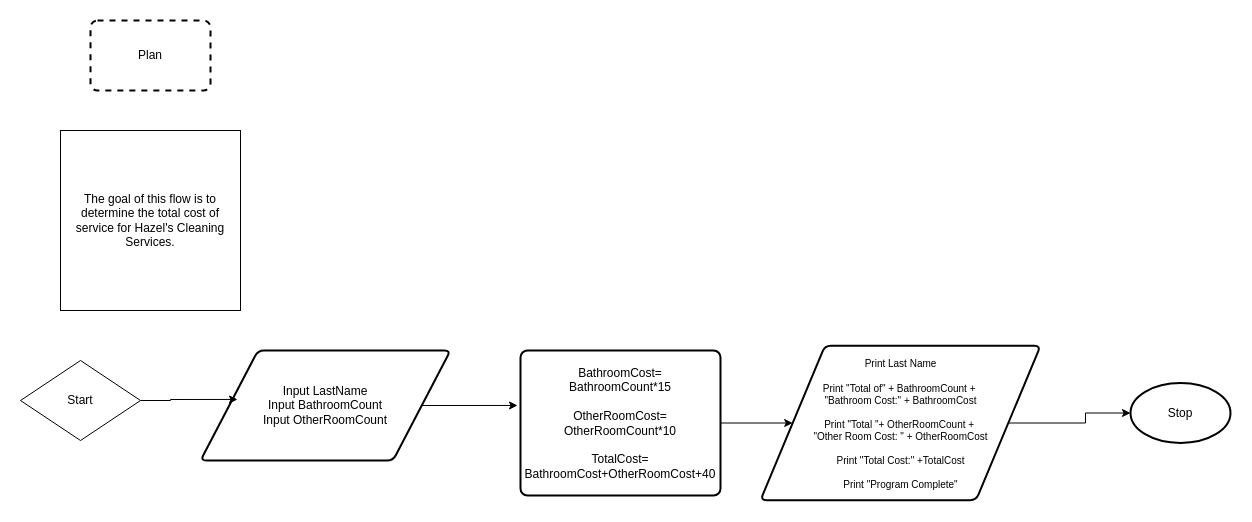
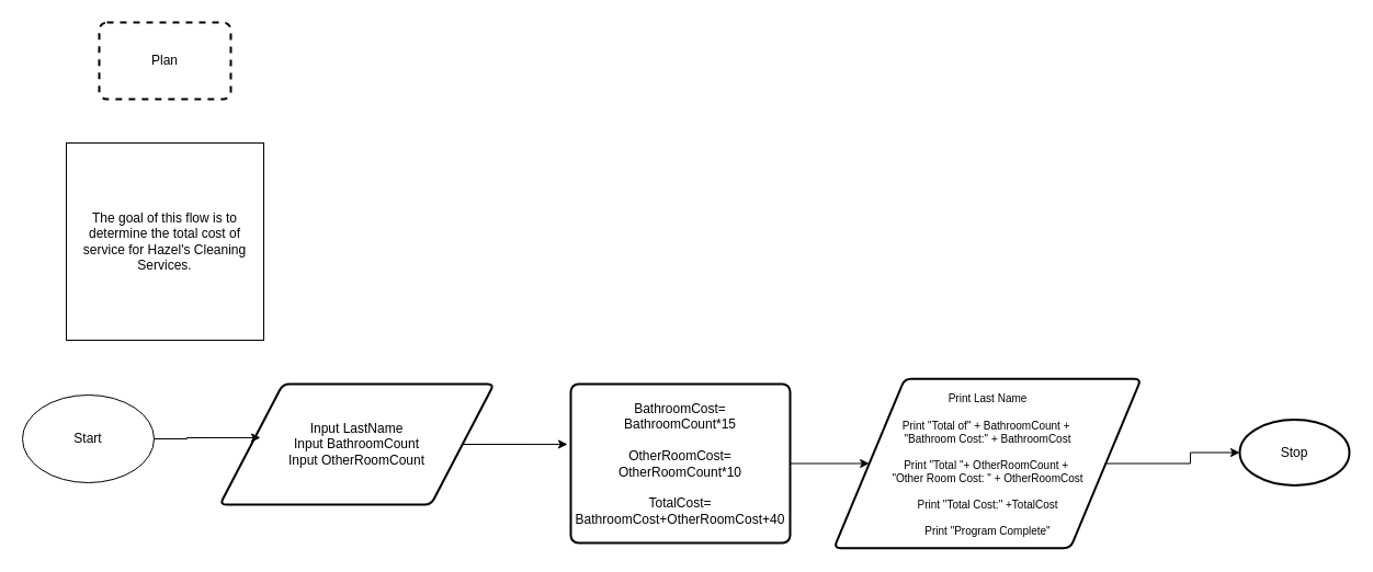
  <mxCell id="0" />
  <mxCell id="1" parent="0" />
- <mxCell id="2" value="Start" style="rhombus;whiteSpace=wrap;html=1;" parent="1" vertex="1"><mxGeometry x="20" y="360" width="120" height="80" as="geometry" /></mxCell>
+ <mxCell id="2" value="Start" style="ellipse;whiteSpace=wrap;html=1;" parent="1" vertex="1"><mxGeometry x="20" y="360" width="120" height="80" as="geometry" /></mxCell>
  <mxCell id="3" value="Input LastName&lt;div&gt;Input BathroomCount&lt;/div&gt;&lt;div&gt;Input OtherRoomCount&lt;/div&gt;" style="shape=parallelogram;html=1;strokeWidth=2;perimeter=parallelogramPerimeter;whiteSpace=wrap;rounded=1;arcSize=12;size=0.23;" parent="1" vertex="1"><mxGeometry x="200" y="350" width="250" height="110" as="geometry" /></mxCell>
  <mxCell id="4" value="Plan" style="rounded=1;whiteSpace=wrap;html=1;absoluteArcSize=1;arcSize=14;strokeWidth=2;dashed=1;" parent="1" vertex="1"><mxGeometry x="90" y="20" width="120" height="70" as="geometry" /></mxCell>
  <mxCell id="5" style="edgeStyle=orthogonalEdgeStyle;rounded=0;orthogonalLoop=1;jettySize=auto;html=1;" parent="1" source="6" target="8" edge="1"><mxGeometry relative="1" as="geometry" /></mxCell>
  <mxCell id="6" value="&lt;div&gt;&lt;span style=&quot;background-color: initial;&quot;&gt;BathroomCost=&lt;/span&gt;&lt;br&gt;&lt;/div&gt;&lt;div&gt;BathroomCount*15&lt;br&gt;&lt;/div&gt;&lt;div&gt;&lt;br&gt;&lt;/div&gt;&lt;div&gt;OtherRoomCost=&lt;/div&gt;&lt;div&gt;OtherRoomCount*10&lt;br&gt;&lt;/div&gt;&lt;div&gt;&lt;span style=&quot;background-color: initial;&quot;&gt;&lt;br&gt;&lt;/span&gt;&lt;/div&gt;&lt;div&gt;&lt;span style=&quot;background-color: initial;&quot;&gt;TotalCost=&lt;/span&gt;&lt;br&gt;&lt;/div&gt;&lt;div&gt;BathroomCost+OtherRoomCost+40&lt;/div&gt;" style="rounded=1;whiteSpace=wrap;html=1;absoluteArcSize=1;arcSize=14;strokeWidth=2;" parent="1" vertex="1"><mxGeometry x="520" y="350" width="200" height="145" as="geometry" /></mxCell>
  <mxCell id="7" value="" style="edgeStyle=orthogonalEdgeStyle;rounded=0;orthogonalLoop=1;jettySize=auto;html=1;" parent="1" source="8" target="9" edge="1"><mxGeometry relative="1" as="geometry" /></mxCell>
  <mxCell id="8" value="&lt;font style=&quot;font-size: 10px;&quot;&gt;Print Last Name&lt;/font&gt;&lt;div style=&quot;font-size: 10px;&quot;&gt;&lt;font style=&quot;font-size: 10px;&quot;&gt;&lt;br&gt;&lt;/font&gt;&lt;div style=&quot;&quot;&gt;&lt;font style=&quot;font-size: 10px;&quot;&gt;Print &quot;Total of&quot; + BathroomCount +&amp;nbsp;&lt;/font&gt;&lt;/div&gt;&lt;div style=&quot;&quot;&gt;&lt;font style=&quot;font-size: 10px;&quot;&gt;&quot;Bathroom Cost:&quot; +&amp;nbsp;BathroomCost&lt;/font&gt;&lt;/div&gt;&lt;div style=&quot;&quot;&gt;&lt;font style=&quot;font-size: 10px;&quot;&gt;&lt;br&gt;&lt;/font&gt;&lt;/div&gt;&lt;div style=&quot;&quot;&gt;&lt;font style=&quot;font-size: 10px;&quot;&gt;Print &quot;Total &quot;+ OtherRoomCount +&amp;nbsp;&lt;/font&gt;&lt;/div&gt;&lt;div style=&quot;&quot;&gt;&lt;font style=&quot;font-size: 10px;&quot;&gt;&quot;Other Room Cost: &quot; + OtherRoomCost&lt;/font&gt;&lt;/div&gt;&lt;div style=&quot;&quot;&gt;&lt;font style=&quot;font-size: 10px;&quot;&gt;&lt;br&gt;&lt;/font&gt;&lt;/div&gt;&lt;div style=&quot;&quot;&gt;&lt;font style=&quot;font-size: 10px;&quot;&gt;Print &quot;Total Cost:&quot; +TotalCost&lt;/font&gt;&lt;/div&gt;&lt;div style=&quot;&quot;&gt;&lt;font style=&quot;font-size: 10px;&quot;&gt;&lt;br&gt;&lt;/font&gt;&lt;/div&gt;&lt;div style=&quot;&quot;&gt;&lt;font style=&quot;font-size: 10px;&quot;&gt;Print &quot;Program Complete&quot;&lt;/font&gt;&lt;/div&gt;&lt;/div&gt;" style="shape=parallelogram;html=1;strokeWidth=2;perimeter=parallelogramPerimeter;rounded=1;arcSize=12;size=0.23;align=center;fontFamily=Helvetica;" parent="1" vertex="1"><mxGeometry x="760" y="345.31" width="280" height="154.38" as="geometry" /></mxCell>
  <mxCell id="9" value="Stop" style="strokeWidth=2;html=1;shape=mxgraph.flowchart.start_1;whiteSpace=wrap;" parent="1" vertex="1"><mxGeometry x="1130" y="382.5" width="100" height="60" as="geometry" /></mxCell>
  <mxCell id="10" value="The goal of this flow is to determine the total cost of service for Hazel's Cleaning Services." style="whiteSpace=wrap;html=1;aspect=fixed;" parent="1" vertex="1"><mxGeometry x="60" y="130" width="180" height="180" as="geometry" /></mxCell>
  <mxCell id="11" style="edgeStyle=orthogonalEdgeStyle;rounded=0;orthogonalLoop=1;jettySize=auto;html=1;exitX=1;exitY=0.5;exitDx=0;exitDy=0;entryX=0.148;entryY=0.445;entryDx=0;entryDy=0;entryPerimeter=0;" parent="1" source="2" target="3" edge="1"><mxGeometry relative="1" as="geometry"><mxPoint x="210" y="400" as="targetPoint" /></mxGeometry></mxCell>
  <mxCell id="12" style="edgeStyle=orthogonalEdgeStyle;rounded=0;orthogonalLoop=1;jettySize=auto;html=1;exitX=1;exitY=0.5;exitDx=0;exitDy=0;entryX=-0.015;entryY=0.379;entryDx=0;entryDy=0;entryPerimeter=0;" parent="1" source="3" target="6" edge="1"><mxGeometry relative="1" as="geometry" /></mxCell>
